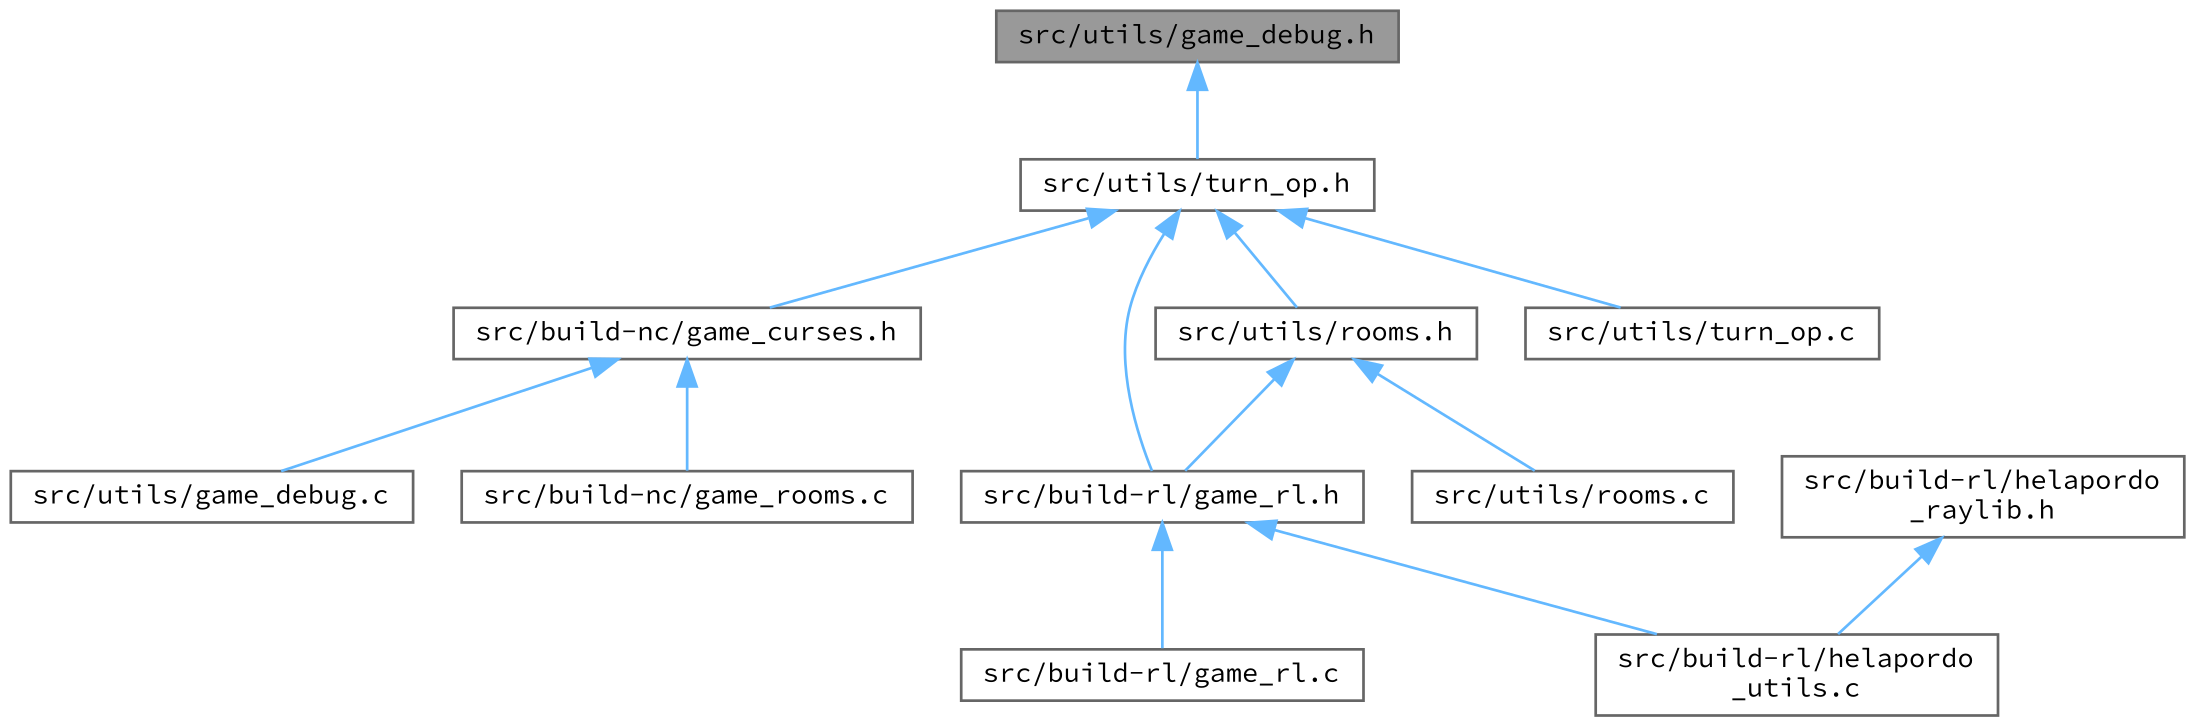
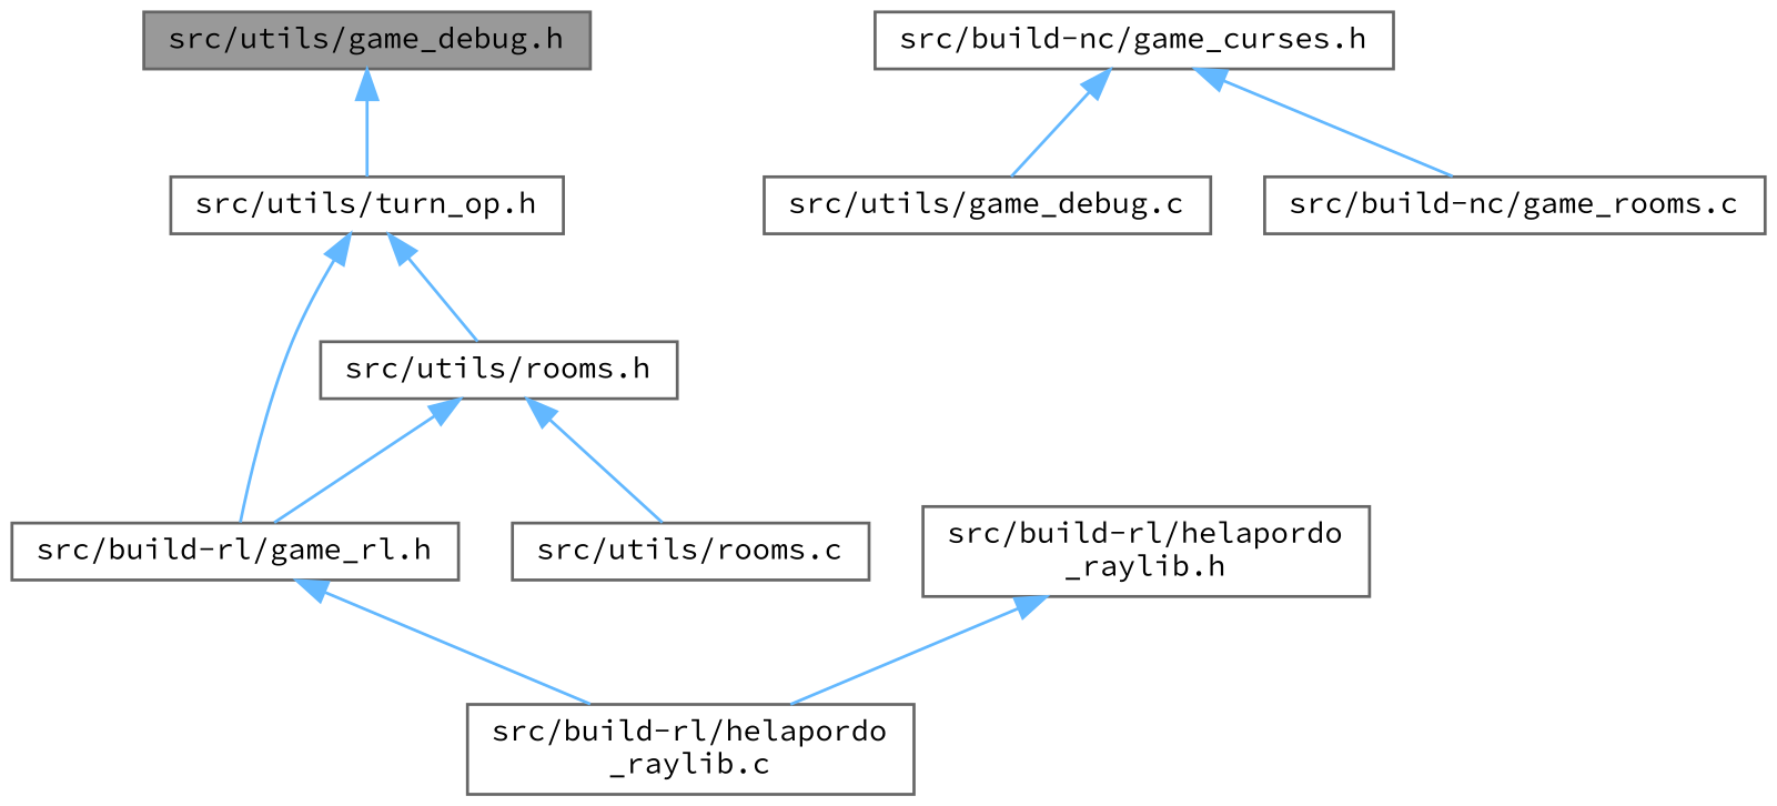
  digraph {
    fontname="Source Code Pro"
    node [color=grey40 fillcolor=white fontname="Source Code Pro" fontsize=10 shape=box style=filled]
    edge [color=steelblue1 dir=back fontname="Source Code Pro" fontsize=10 labelfontname=Helvetica labelfontsize=10 style=solid]
    n1 [color=gray40 fillcolor=grey60 fontcolor=black height=0.2 label="src/utils/game_debug.h" width=0.4]
    n2 [height=0.2 label="src/utils/turn_op.h" width=0.4]
    n3 [height=0.2 label="src/utils/game_debug.c" width=0.4]
    n4 [height=0.2 label="src/build-nc/game_curses.h" width=0.4]
    n5 [height=0.2 label="src/build-rl/game_rl.h" width=0.4]
    n6 [height=0.2 label="src/utils/rooms.h" width=0.4]
-   n7 [height=0.2 label="src/utils/turn_op.c" width=0.4]
    n8 [height=0.2 label="src/build-nc/game_rooms.c" width=0.4]
-   n9 [height=0.2 label="src/build-rl/game_rl.c" width=0.4]
-   n10 [height=0.2 label="src/build-rl/helapordo\l_utils.c" width=0.4]
+   n10 [height=0.2 label="src/build-rl/helapordo\l_raylib.c" width=0.4]
    n11 [height=0.2 label="src/utils/rooms.c" width=0.4]
    n12 [height=0.2 label="src/build-rl/helapordo\l_raylib.h" width=0.4]
    n1 -> n2
-   n2 -> n4
    n2 -> n5
    n2 -> n6
-   n2 -> n7
    n4 -> n3
    n4 -> n8
-   n5 -> n9
    n5 -> n10
    n6 -> n5
    n6 -> n11
    n12 -> n10
  }
